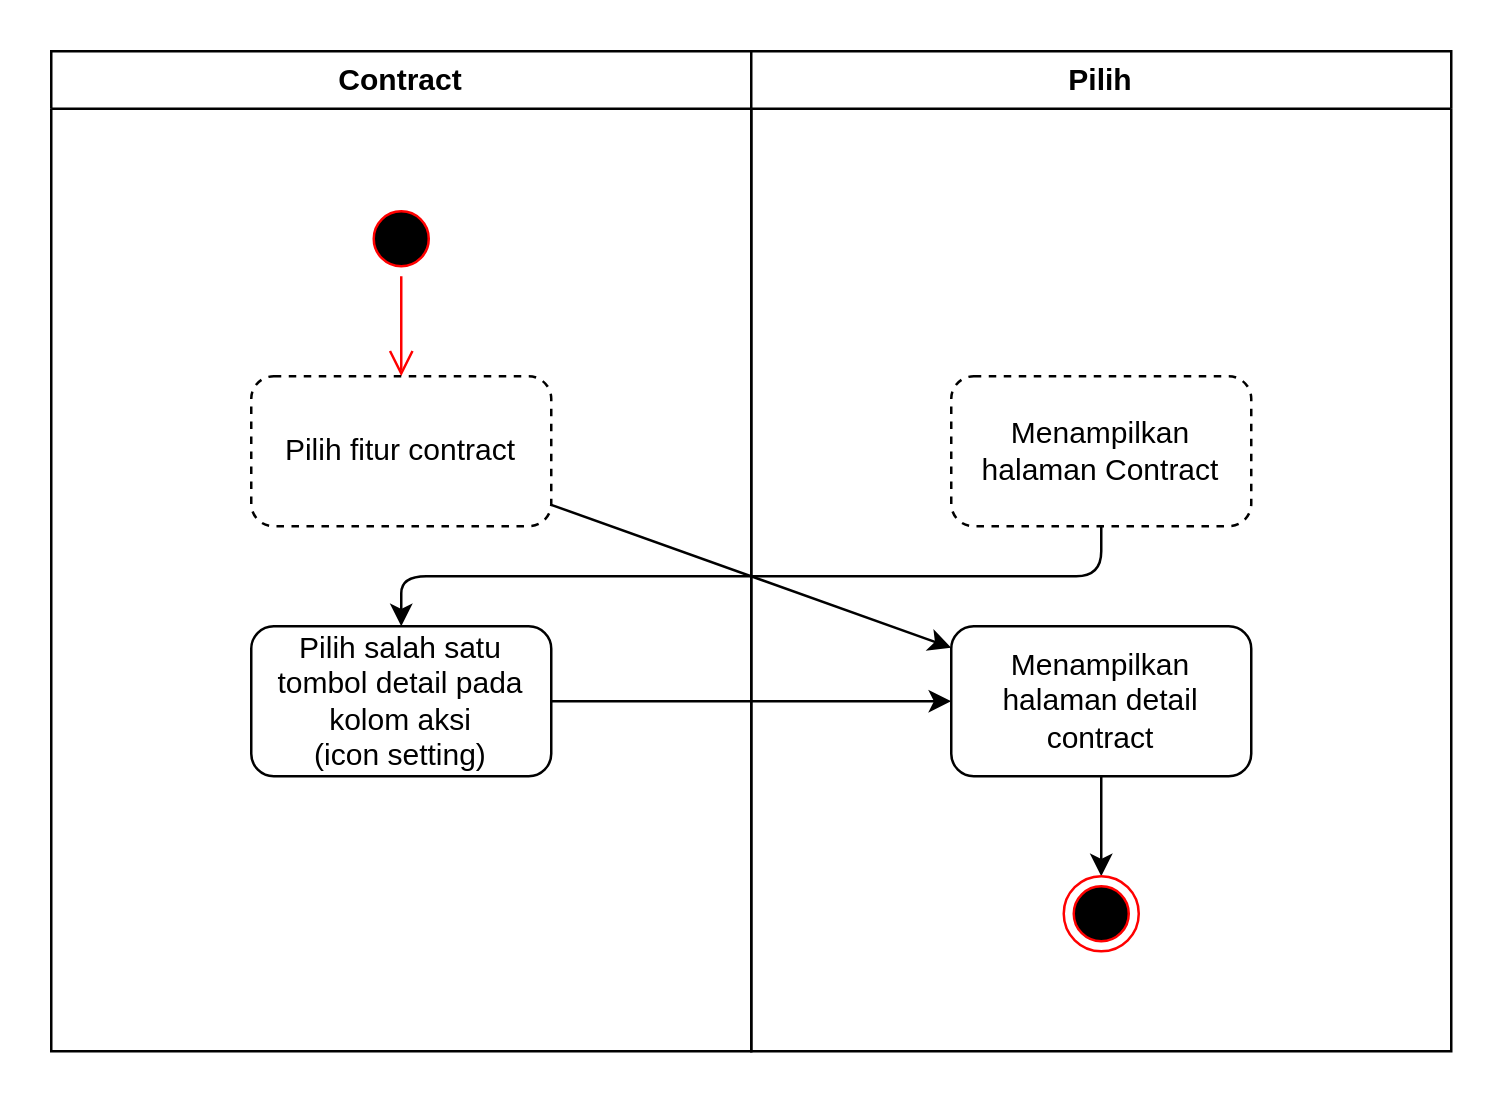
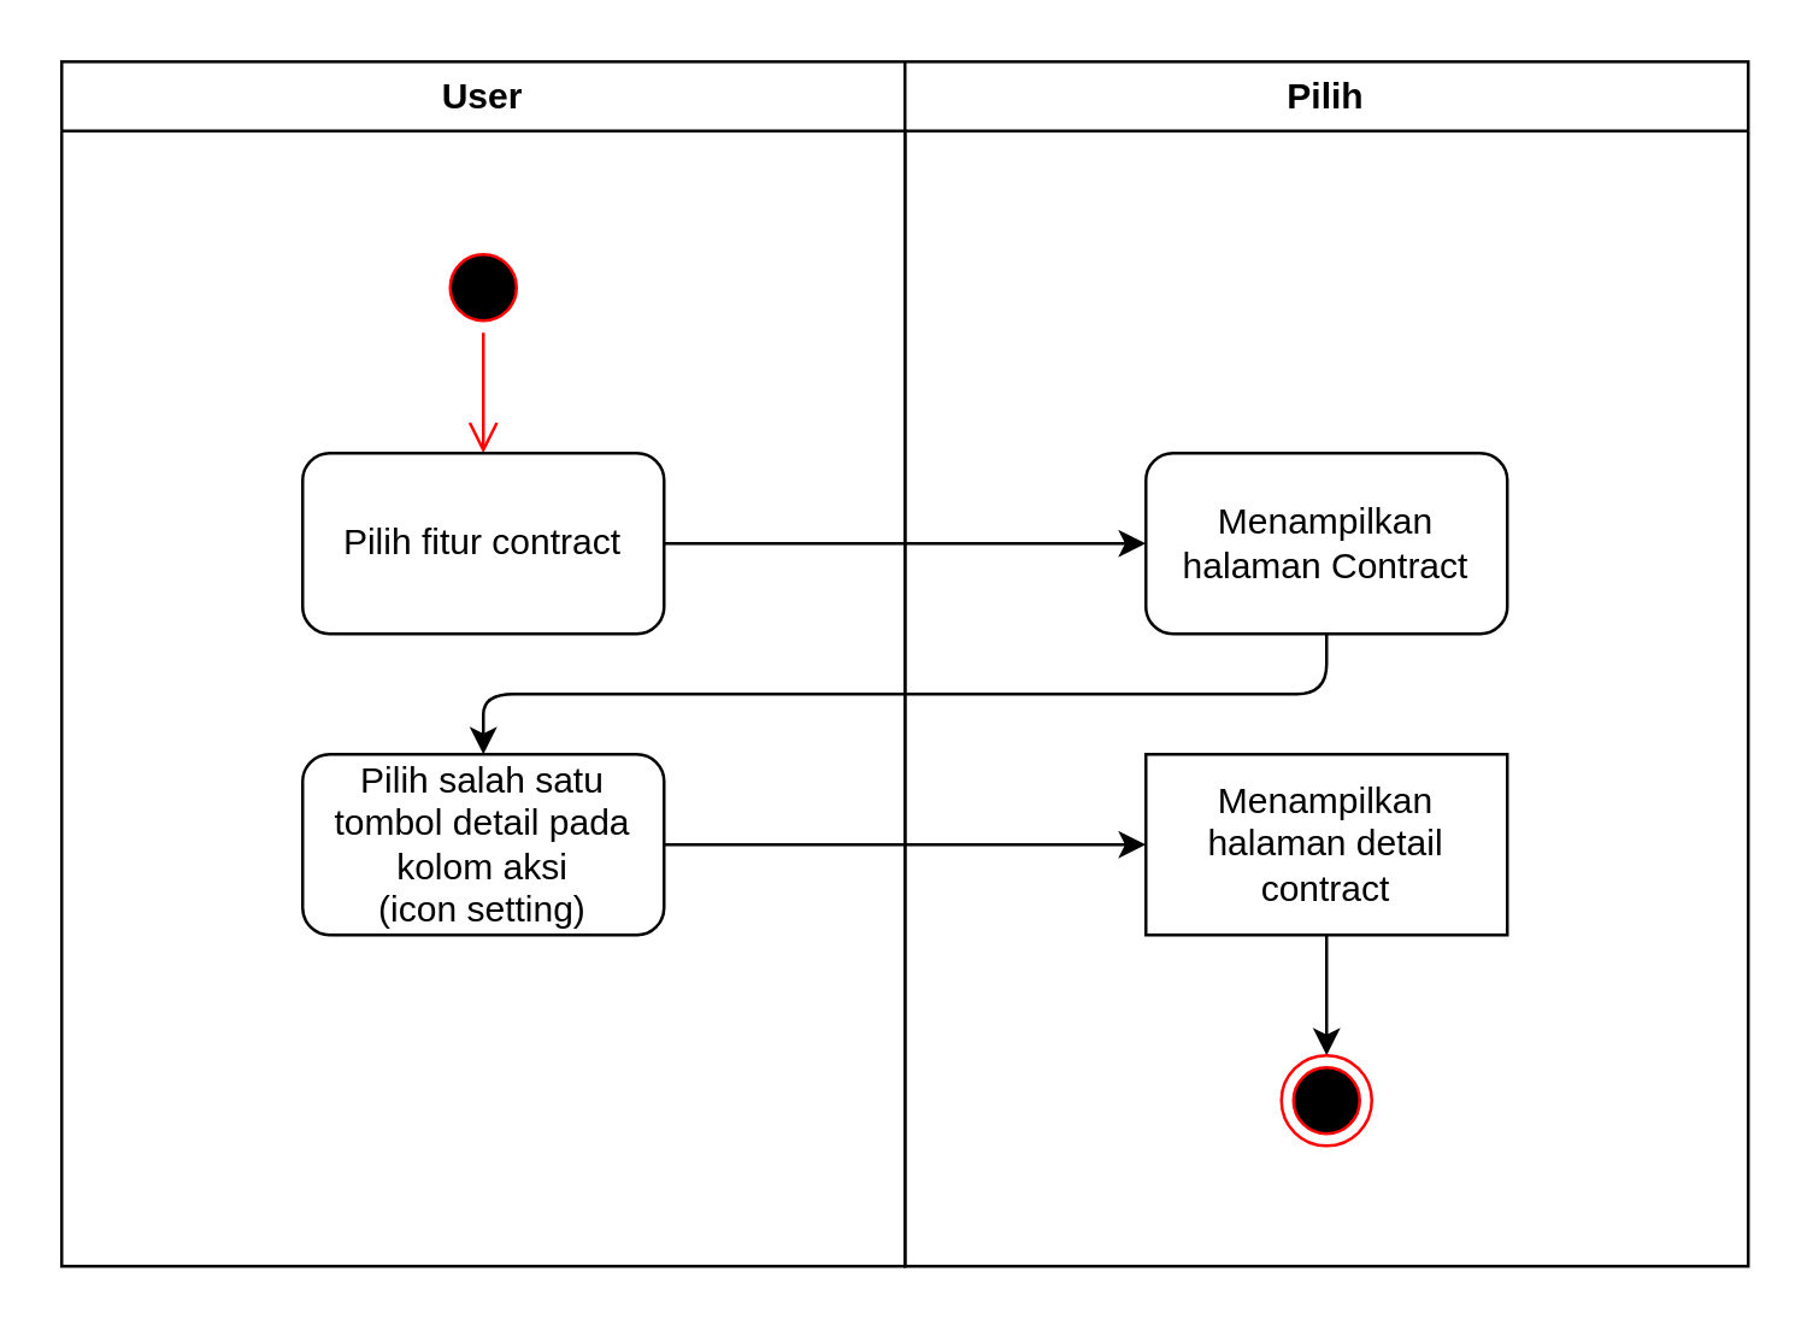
  <mxCell id="0" />
  <mxCell id="1" parent="0" />
- <mxCell id="2" value="Contract" style="swimlane;whiteSpace=wrap;html=1;" parent="1" vertex="1"><mxGeometry x="20" y="20" width="280" height="400" as="geometry" /></mxCell>
+ <mxCell id="2" value="User" style="swimlane;whiteSpace=wrap;html=1;" parent="1" vertex="1"><mxGeometry x="20" y="20" width="280" height="400" as="geometry" /></mxCell>
  <mxCell id="3" value="" style="ellipse;html=1;shape=startState;fillColor=#000000;strokeColor=#ff0000;" parent="2" vertex="1"><mxGeometry x="125" y="60" width="30" height="30" as="geometry" /></mxCell>
  <mxCell id="4" value="" style="edgeStyle=orthogonalEdgeStyle;html=1;verticalAlign=bottom;endArrow=open;endSize=8;strokeColor=#ff0000;" parent="2" source="3" edge="1"><mxGeometry relative="1" as="geometry"><mxPoint x="140" y="130" as="targetPoint" /></mxGeometry></mxCell>
- <mxCell id="5" value="Pilih fitur contract" style="rounded=1;whiteSpace=wrap;html=1;dashed=1;" parent="2" vertex="1"><mxGeometry x="80" y="130" width="120" height="60" as="geometry" /></mxCell>
+ <mxCell id="5" value="Pilih fitur contract" style="rounded=1;whiteSpace=wrap;html=1;" parent="2" vertex="1"><mxGeometry x="80" y="130" width="120" height="60" as="geometry" /></mxCell>
  <mxCell id="6" value="&lt;span style=&quot;color: rgb(0, 0, 0);&quot;&gt;Pilih salah satu tombol detail pada kolom aksi&lt;/span&gt;&lt;div&gt;(icon setting)&lt;/div&gt;" style="rounded=1;whiteSpace=wrap;html=1;" parent="2" vertex="1"><mxGeometry x="80" y="230" width="120" height="60" as="geometry" /></mxCell>
  <mxCell id="7" value="Pilih" style="swimlane;whiteSpace=wrap;html=1;" parent="1" vertex="1"><mxGeometry x="300" y="20" width="280" height="400" as="geometry" /></mxCell>
- <mxCell id="8" value="Menampilkan halaman Contract" style="rounded=1;whiteSpace=wrap;html=1;dashed=1;" parent="7" vertex="1"><mxGeometry x="80" y="130" width="120" height="60" as="geometry" /></mxCell>
- <mxCell id="9" value="Menampilkan halaman detail contract" style="rounded=1;whiteSpace=wrap;html=1;" parent="7" vertex="1"><mxGeometry x="80" y="230" width="120" height="60" as="geometry" /></mxCell>
+ <mxCell id="8" value="Menampilkan halaman Contract" style="rounded=1;whiteSpace=wrap;html=1;" parent="7" vertex="1"><mxGeometry x="80" y="130" width="120" height="60" as="geometry" /></mxCell>
+ <mxCell id="9" value="Menampilkan halaman detail contract" style="whiteSpace=wrap;html=1;rounded=0;" parent="7" vertex="1"><mxGeometry x="80" y="230" width="120" height="60" as="geometry" /></mxCell>
  <mxCell id="10" value="" style="edgeStyle=none;html=1;exitX=0.5;exitY=1;exitDx=0;exitDy=0;entryX=0.5;entryY=0;entryDx=0;entryDy=0;" parent="7" source="9" target="11" edge="1"><mxGeometry relative="1" as="geometry"><mxPoint x="139.74" y="300" as="sourcePoint" /><mxPoint x="140" y="330" as="targetPoint" /></mxGeometry></mxCell>
  <mxCell id="11" value="" style="ellipse;html=1;shape=endState;fillColor=#000000;strokeColor=#ff0000;" parent="7" vertex="1"><mxGeometry x="125" y="330" width="30" height="30" as="geometry" /></mxCell>
- <mxCell id="12" value="" style="edgeStyle=none;html=1;" parent="1" source="5" target="9" edge="1"><mxGeometry relative="1" as="geometry" /></mxCell>
+ <mxCell id="12" value="" style="edgeStyle=none;html=1;" parent="1" source="5" target="8" edge="1"><mxGeometry relative="1" as="geometry" /></mxCell>
  <mxCell id="13" value="" style="edgeStyle=none;html=1;exitX=0.5;exitY=1;exitDx=0;exitDy=0;entryX=0.5;entryY=0;entryDx=0;entryDy=0;" parent="1" source="8" target="6" edge="1"><mxGeometry relative="1" as="geometry"><Array as="points"><mxPoint x="440" y="230" /><mxPoint x="160" y="230" /></Array></mxGeometry></mxCell>
  <mxCell id="14" value="" style="edgeStyle=none;html=1;" parent="1" source="6" target="9" edge="1"><mxGeometry relative="1" as="geometry" /></mxCell>
